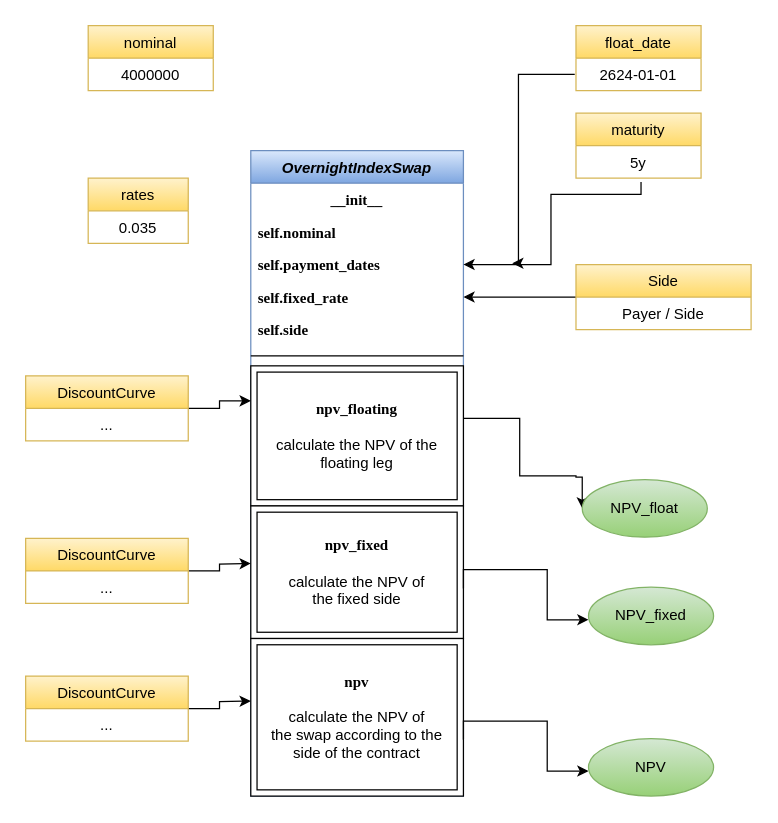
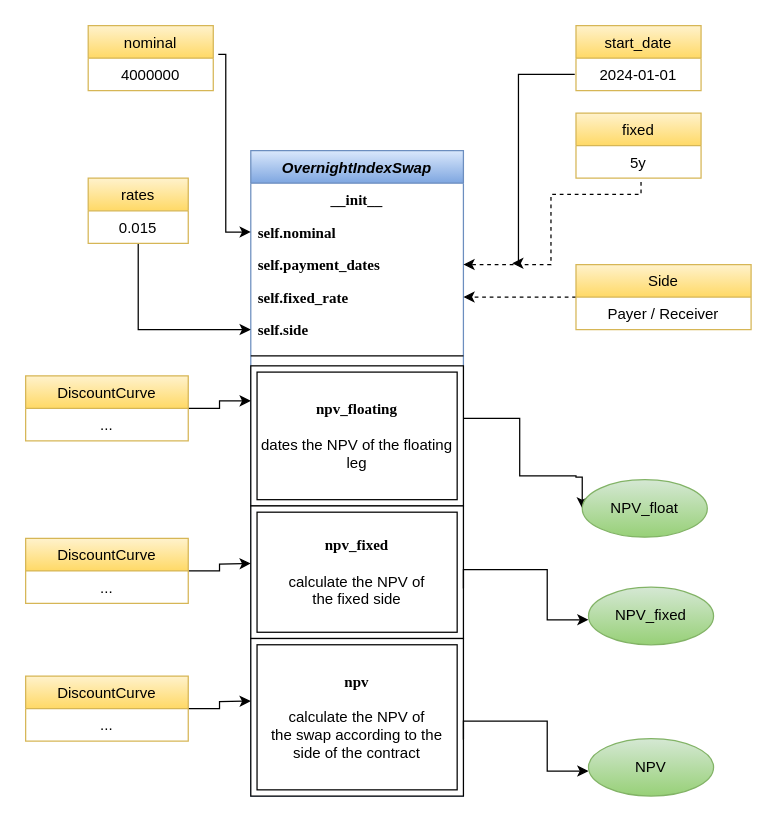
  <mxCell id="0" />
  <mxCell id="1" parent="0" />
  <mxCell id="2" value="OvernightIndexSwap" style="swimlane;fontStyle=3;align=center;verticalAlign=top;childLayout=stackLayout;horizontal=1;startSize=26;horizontalStack=0;resizeParent=1;resizeLast=0;collapsible=1;marginBottom=0;rounded=0;shadow=0;strokeWidth=1;fillColor=#dae8fc;strokeColor=#6c8ebf;gradientColor=#7ea6e0;" parent="1" vertex="1"><mxGeometry x="200" y="120" width="170" height="516" as="geometry"><mxRectangle x="220" y="120" width="160" height="26" as="alternateBounds" /></mxGeometry></mxCell>
  <mxCell id="3" value="__init__" style="text;align=center;verticalAlign=top;spacingLeft=4;spacingRight=4;overflow=hidden;rotatable=0;points=[[0,0.5],[1,0.5]];portConstraint=eastwest;fontFamily=Lucida Console;fontStyle=1" parent="2" vertex="1"><mxGeometry y="26" width="170" height="26" as="geometry" /></mxCell>
  <mxCell id="4" value="self.nominal" style="text;align=left;verticalAlign=top;spacingLeft=4;spacingRight=4;overflow=hidden;rotatable=0;points=[[0,0.5],[1,0.5]];portConstraint=eastwest;fontFamily=Lucida Console;fontStyle=1" parent="2" vertex="1"><mxGeometry y="52" width="170" height="26" as="geometry" /></mxCell>
  <mxCell id="5" value="self.payment_dates" style="text;align=left;verticalAlign=top;spacingLeft=4;spacingRight=4;overflow=hidden;rotatable=0;points=[[0,0.5],[1,0.5]];portConstraint=eastwest;rounded=0;shadow=0;html=0;fontStyle=1;fontFamily=Lucida Console;" parent="2" vertex="1"><mxGeometry y="78" width="170" height="26" as="geometry" /></mxCell>
  <mxCell id="6" value="self.fixed_rate" style="text;align=left;verticalAlign=top;spacingLeft=4;spacingRight=4;overflow=hidden;rotatable=0;points=[[0,0.5],[1,0.5]];portConstraint=eastwest;rounded=0;shadow=0;html=0;fontStyle=1;fontFamily=Lucida Console;" parent="2" vertex="1"><mxGeometry y="104" width="170" height="26" as="geometry" /></mxCell>
  <mxCell id="7" value="self.side" style="text;align=left;verticalAlign=top;spacingLeft=4;spacingRight=4;overflow=hidden;rotatable=0;points=[[0,0.5],[1,0.5]];portConstraint=eastwest;rounded=0;shadow=0;html=0;fontStyle=1;fontFamily=Lucida Console;" parent="2" vertex="1"><mxGeometry y="130" width="170" height="26" as="geometry" /></mxCell>
  <mxCell id="8" value="" style="line;html=1;strokeWidth=1;align=left;verticalAlign=middle;spacingTop=-1;spacingLeft=3;spacingRight=3;rotatable=0;labelPosition=right;points=[];portConstraint=eastwest;" parent="2" vertex="1"><mxGeometry y="156" width="170" height="16" as="geometry" /></mxCell>
- <mxCell id="9" value="&lt;font face=&quot;Lucida Console&quot;&gt;&lt;b&gt;npv_floating&lt;/b&gt;&lt;/font&gt;&lt;br&gt;&lt;br&gt;&lt;font style=&quot;&quot; face=&quot;Helvetica&quot;&gt;calculate the NPV of the floating leg&lt;/font&gt;" style="shape=ext;margin=3;double=1;whiteSpace=wrap;html=1;align=center;" parent="2" vertex="1"><mxGeometry y="172" width="170" height="112" as="geometry" /></mxCell>
+ <mxCell id="9" value="&lt;font face=&quot;Lucida Console&quot;&gt;&lt;b&gt;npv_floating&lt;/b&gt;&lt;/font&gt;&lt;br&gt;&lt;br&gt;&lt;font style=&quot;&quot; face=&quot;Helvetica&quot;&gt;dates the NPV of the floating leg&lt;/font&gt;" style="shape=ext;margin=3;double=1;whiteSpace=wrap;html=1;align=center;" parent="2" vertex="1"><mxGeometry y="172" width="170" height="112" as="geometry" /></mxCell>
  <mxCell id="10" value="&lt;b&gt;&lt;font face=&quot;Lucida Console&quot;&gt;npv_fixed&lt;/font&gt;&lt;/b&gt;&lt;br&gt;&lt;br&gt;calculate the NPV of &lt;br&gt;the fixed side" style="shape=ext;margin=3;double=1;whiteSpace=wrap;html=1;align=center;" parent="2" vertex="1"><mxGeometry y="284" width="170" height="106" as="geometry" /></mxCell>
  <mxCell id="11" value="&lt;b&gt;&lt;font face=&quot;Lucida Console&quot;&gt;npv&lt;br&gt;&lt;/font&gt;&lt;/b&gt;&lt;br&gt;calculate the NPV of&lt;br&gt;the swap according to the side of the contract" style="shape=ext;margin=3;double=1;whiteSpace=wrap;html=1;align=center;" vertex="1" parent="2"><mxGeometry y="390" width="170" height="126" as="geometry" /></mxCell>
- <mxCell id="12" value="maturity" style="swimlane;fontStyle=0;align=center;verticalAlign=top;childLayout=stackLayout;horizontal=1;startSize=26;horizontalStack=0;resizeParent=1;resizeLast=0;collapsible=1;marginBottom=0;rounded=0;shadow=0;strokeWidth=1;fillColor=#fff2cc;gradientColor=#ffd966;strokeColor=#d6b656;" parent="1" vertex="1"><mxGeometry x="460" y="90" width="100" height="52" as="geometry"><mxRectangle x="550" y="140" width="160" height="26" as="alternateBounds" /></mxGeometry></mxCell>
+ <mxCell id="12" value="fixed" style="swimlane;fontStyle=0;align=center;verticalAlign=top;childLayout=stackLayout;horizontal=1;startSize=26;horizontalStack=0;resizeParent=1;resizeLast=0;collapsible=1;marginBottom=0;rounded=0;shadow=0;strokeWidth=1;fillColor=#fff2cc;gradientColor=#ffd966;strokeColor=#d6b656;" parent="1" vertex="1"><mxGeometry x="460" y="90" width="100" height="52" as="geometry"><mxRectangle x="550" y="140" width="160" height="26" as="alternateBounds" /></mxGeometry></mxCell>
  <mxCell id="13" value="5y" style="text;align=center;verticalAlign=top;spacingLeft=4;spacingRight=4;overflow=hidden;rotatable=0;points=[[0,0.5],[1,0.5]];portConstraint=eastwest;" parent="12" vertex="1"><mxGeometry y="26" width="100" height="26" as="geometry" /></mxCell>
- <mxCell id="14" style="edgeStyle=orthogonalEdgeStyle;rounded=0;orthogonalLoop=1;jettySize=auto;html=1;entryX=1;entryY=0.5;entryDx=0;entryDy=0;" parent="1" source="15" target="6" edge="1"><mxGeometry relative="1" as="geometry" /></mxCell>
+ <mxCell id="14" style="edgeStyle=orthogonalEdgeStyle;rounded=0;orthogonalLoop=1;jettySize=auto;html=1;entryX=1;entryY=0.5;entryDx=0;entryDy=0;dashed=1;" parent="1" source="15" target="6" edge="1"><mxGeometry relative="1" as="geometry" /></mxCell>
  <mxCell id="15" value="Side" style="swimlane;fontStyle=0;align=center;verticalAlign=top;childLayout=stackLayout;horizontal=1;startSize=26;horizontalStack=0;resizeParent=1;resizeLast=0;collapsible=1;marginBottom=0;rounded=0;shadow=0;strokeWidth=1;fillColor=#fff2cc;gradientColor=#ffd966;strokeColor=#d6b656;" parent="1" vertex="1"><mxGeometry x="460" y="211" width="140" height="52" as="geometry"><mxRectangle x="550" y="140" width="160" height="26" as="alternateBounds" /></mxGeometry></mxCell>
- <mxCell id="16" value="Payer / Side" style="text;align=center;verticalAlign=top;spacingLeft=4;spacingRight=4;overflow=hidden;rotatable=0;points=[[0,0.5],[1,0.5]];portConstraint=eastwest;" parent="15" vertex="1"><mxGeometry y="26" width="140" height="26" as="geometry" /></mxCell>
- <mxCell id="17" value="float_date" style="swimlane;fontStyle=0;align=center;verticalAlign=top;childLayout=stackLayout;horizontal=1;startSize=26;horizontalStack=0;resizeParent=1;resizeLast=0;collapsible=1;marginBottom=0;rounded=0;shadow=0;strokeWidth=1;fillColor=#fff2cc;gradientColor=#ffd966;strokeColor=#d6b656;" parent="1" vertex="1"><mxGeometry x="460" y="20" width="100" height="52" as="geometry"><mxRectangle x="550" y="140" width="160" height="26" as="alternateBounds" /></mxGeometry></mxCell>
- <mxCell id="18" value="2624-01-01" style="text;align=center;verticalAlign=top;spacingLeft=4;spacingRight=4;overflow=hidden;rotatable=0;points=[[0,0.5],[1,0.5]];portConstraint=eastwest;" parent="17" vertex="1"><mxGeometry y="26" width="100" height="26" as="geometry" /></mxCell>
+ <mxCell id="16" value="Payer / Receiver" style="text;align=center;verticalAlign=top;spacingLeft=4;spacingRight=4;overflow=hidden;rotatable=0;points=[[0,0.5],[1,0.5]];portConstraint=eastwest;" parent="15" vertex="1"><mxGeometry y="26" width="140" height="26" as="geometry" /></mxCell>
+ <mxCell id="17" value="start_date" style="swimlane;fontStyle=0;align=center;verticalAlign=top;childLayout=stackLayout;horizontal=1;startSize=26;horizontalStack=0;resizeParent=1;resizeLast=0;collapsible=1;marginBottom=0;rounded=0;shadow=0;strokeWidth=1;fillColor=#fff2cc;gradientColor=#ffd966;strokeColor=#d6b656;" parent="1" vertex="1"><mxGeometry x="460" y="20" width="100" height="52" as="geometry"><mxRectangle x="550" y="140" width="160" height="26" as="alternateBounds" /></mxGeometry></mxCell>
+ <mxCell id="18" value="2024-01-01" style="text;align=center;verticalAlign=top;spacingLeft=4;spacingRight=4;overflow=hidden;rotatable=0;points=[[0,0.5],[1,0.5]];portConstraint=eastwest;" parent="17" vertex="1"><mxGeometry y="26" width="100" height="26" as="geometry" /></mxCell>
  <mxCell id="19" style="edgeStyle=orthogonalEdgeStyle;rounded=0;orthogonalLoop=1;jettySize=auto;html=1;exitX=0;exitY=0.5;exitDx=0;exitDy=0;" parent="1" edge="1"><mxGeometry relative="1" as="geometry"><Array as="points"><mxPoint x="414" y="59" /><mxPoint x="414" y="210" /></Array><mxPoint x="459" y="59" as="sourcePoint" /><mxPoint x="409" y="210" as="targetPoint" /></mxGeometry></mxCell>
- <mxCell id="20" style="edgeStyle=orthogonalEdgeStyle;rounded=0;orthogonalLoop=1;jettySize=auto;html=1;exitX=0.52;exitY=1.115;exitDx=0;exitDy=0;exitPerimeter=0;entryX=1;entryY=0.5;entryDx=0;entryDy=0;" parent="1" source="13" target="5" edge="1"><mxGeometry relative="1" as="geometry"><Array as="points"><mxPoint x="512" y="155" /><mxPoint x="440" y="155" /><mxPoint x="440" y="211" /></Array><mxPoint x="540" y="155" as="sourcePoint" /><mxPoint x="420" y="211" as="targetPoint" /></mxGeometry></mxCell>
+ <mxCell id="20" style="edgeStyle=orthogonalEdgeStyle;rounded=0;orthogonalLoop=1;jettySize=auto;html=1;exitX=0.52;exitY=1.115;exitDx=0;exitDy=0;exitPerimeter=0;entryX=1;entryY=0.5;entryDx=0;entryDy=0;dashed=1;" parent="1" source="13" target="5" edge="1"><mxGeometry relative="1" as="geometry"><Array as="points"><mxPoint x="512" y="155" /><mxPoint x="440" y="155" /><mxPoint x="440" y="211" /></Array><mxPoint x="540" y="155" as="sourcePoint" /><mxPoint x="420" y="211" as="targetPoint" /></mxGeometry></mxCell>
  <mxCell id="21" style="edgeStyle=orthogonalEdgeStyle;rounded=0;orthogonalLoop=1;jettySize=auto;html=1;entryX=0;entryY=0.25;entryDx=0;entryDy=0;" parent="1" source="22" target="9" edge="1"><mxGeometry relative="1" as="geometry" /></mxCell>
  <mxCell id="22" value="DiscountCurve" style="swimlane;fontStyle=0;align=center;verticalAlign=top;childLayout=stackLayout;horizontal=1;startSize=26;horizontalStack=0;resizeParent=1;resizeLast=0;collapsible=1;marginBottom=0;rounded=0;shadow=0;strokeWidth=1;fillColor=#fff2cc;gradientColor=#ffd966;strokeColor=#d6b656;" parent="1" vertex="1"><mxGeometry x="20" y="300" width="130" height="52" as="geometry"><mxRectangle x="550" y="140" width="160" height="26" as="alternateBounds" /></mxGeometry></mxCell>
  <mxCell id="23" value="..." style="text;align=center;verticalAlign=top;spacingLeft=4;spacingRight=4;overflow=hidden;rotatable=0;points=[[0,0.5],[1,0.5]];portConstraint=eastwest;" parent="22" vertex="1"><mxGeometry y="26" width="130" height="26" as="geometry" /></mxCell>
  <mxCell id="24" style="edgeStyle=orthogonalEdgeStyle;rounded=0;orthogonalLoop=1;jettySize=auto;html=1;entryX=0;entryY=0.5;entryDx=0;entryDy=0;" parent="1" source="9" target="25" edge="1"><mxGeometry relative="1" as="geometry"><Array as="points"><mxPoint x="415" y="334" /><mxPoint x="415" y="380" /><mxPoint x="460" y="380" /><mxPoint x="460" y="381" /></Array><mxPoint x="560" y="380" as="targetPoint" /></mxGeometry></mxCell>
  <mxCell id="25" value="NPV_float" style="ellipse;whiteSpace=wrap;html=1;align=center;fillColor=#d5e8d4;gradientColor=#97d077;strokeColor=#82b366;" parent="1" vertex="1"><mxGeometry x="465" y="383" width="100" height="46" as="geometry" /></mxCell>
  <mxCell id="26" style="edgeStyle=orthogonalEdgeStyle;rounded=0;orthogonalLoop=1;jettySize=auto;html=1;entryX=0;entryY=0.5;entryDx=0;entryDy=0;exitX=1;exitY=0.5;exitDx=0;exitDy=0;" parent="1" edge="1"><mxGeometry relative="1" as="geometry"><mxPoint x="370" y="470" as="sourcePoint" /><Array as="points"><mxPoint x="370" y="455" /><mxPoint x="437" y="455" /><mxPoint x="437" y="495" /></Array><mxPoint x="470" y="495" as="targetPoint" /></mxGeometry></mxCell>
+ <mxCell id="27" style="edgeStyle=orthogonalEdgeStyle;rounded=0;orthogonalLoop=1;jettySize=auto;html=1;entryX=0;entryY=0.5;entryDx=0;entryDy=0;exitX=1.04;exitY=-0.115;exitDx=0;exitDy=0;exitPerimeter=0;" edge="1" parent="1" source="29" target="4"><mxGeometry relative="1" as="geometry"><Array as="points"><mxPoint x="180" y="43" /><mxPoint x="180" y="185" /></Array></mxGeometry></mxCell>
  <mxCell id="28" value="nominal" style="swimlane;fontStyle=0;align=center;verticalAlign=top;childLayout=stackLayout;horizontal=1;startSize=26;horizontalStack=0;resizeParent=1;resizeLast=0;collapsible=1;marginBottom=0;rounded=0;shadow=0;strokeWidth=1;fillColor=#fff2cc;gradientColor=#ffd966;strokeColor=#d6b656;" vertex="1" parent="1"><mxGeometry x="70" y="20" width="100" height="52" as="geometry"><mxRectangle x="550" y="140" width="160" height="26" as="alternateBounds" /></mxGeometry></mxCell>
  <mxCell id="29" value="4000000" style="text;align=center;verticalAlign=top;spacingLeft=4;spacingRight=4;overflow=hidden;rotatable=0;points=[[0,0.5],[1,0.5]];portConstraint=eastwest;" vertex="1" parent="28"><mxGeometry y="26" width="100" height="26" as="geometry" /></mxCell>
+ <mxCell id="30" style="edgeStyle=orthogonalEdgeStyle;rounded=0;orthogonalLoop=1;jettySize=auto;html=1;entryX=0;entryY=0.5;entryDx=0;entryDy=0;" edge="1" parent="1" source="31" target="7"><mxGeometry relative="1" as="geometry" /></mxCell>
  <mxCell id="31" value="rates" style="swimlane;fontStyle=0;align=center;verticalAlign=top;childLayout=stackLayout;horizontal=1;startSize=26;horizontalStack=0;resizeParent=1;resizeLast=0;collapsible=1;marginBottom=0;rounded=0;shadow=0;strokeWidth=1;fillColor=#fff2cc;gradientColor=#ffd966;strokeColor=#d6b656;" vertex="1" parent="1"><mxGeometry x="70" y="142" width="80" height="52" as="geometry"><mxRectangle x="550" y="140" width="160" height="26" as="alternateBounds" /></mxGeometry></mxCell>
- <mxCell id="32" value="0.035" style="text;align=center;verticalAlign=top;spacingLeft=4;spacingRight=4;overflow=hidden;rotatable=0;points=[[0,0.5],[1,0.5]];portConstraint=eastwest;" vertex="1" parent="31"><mxGeometry y="26" width="80" height="26" as="geometry" /></mxCell>
+ <mxCell id="32" value="0.015" style="text;align=center;verticalAlign=top;spacingLeft=4;spacingRight=4;overflow=hidden;rotatable=0;points=[[0,0.5],[1,0.5]];portConstraint=eastwest;" vertex="1" parent="31"><mxGeometry y="26" width="80" height="26" as="geometry" /></mxCell>
  <mxCell id="33" style="edgeStyle=orthogonalEdgeStyle;rounded=0;orthogonalLoop=1;jettySize=auto;html=1;entryX=0;entryY=0.25;entryDx=0;entryDy=0;" edge="1" parent="1" source="34"><mxGeometry relative="1" as="geometry"><mxPoint x="200" y="450" as="targetPoint" /></mxGeometry></mxCell>
  <mxCell id="34" value="DiscountCurve" style="swimlane;fontStyle=0;align=center;verticalAlign=top;childLayout=stackLayout;horizontal=1;startSize=26;horizontalStack=0;resizeParent=1;resizeLast=0;collapsible=1;marginBottom=0;rounded=0;shadow=0;strokeWidth=1;fillColor=#fff2cc;gradientColor=#ffd966;strokeColor=#d6b656;" vertex="1" parent="1"><mxGeometry x="20" y="430" width="130" height="52" as="geometry"><mxRectangle x="550" y="140" width="160" height="26" as="alternateBounds" /></mxGeometry></mxCell>
  <mxCell id="35" value="..." style="text;align=center;verticalAlign=top;spacingLeft=4;spacingRight=4;overflow=hidden;rotatable=0;points=[[0,0.5],[1,0.5]];portConstraint=eastwest;" vertex="1" parent="34"><mxGeometry y="26" width="130" height="26" as="geometry" /></mxCell>
  <mxCell id="36" style="edgeStyle=orthogonalEdgeStyle;rounded=0;orthogonalLoop=1;jettySize=auto;html=1;entryX=0;entryY=0.25;entryDx=0;entryDy=0;" edge="1" parent="1" source="37"><mxGeometry relative="1" as="geometry"><mxPoint x="200" y="560" as="targetPoint" /></mxGeometry></mxCell>
  <mxCell id="37" value="DiscountCurve" style="swimlane;fontStyle=0;align=center;verticalAlign=top;childLayout=stackLayout;horizontal=1;startSize=26;horizontalStack=0;resizeParent=1;resizeLast=0;collapsible=1;marginBottom=0;rounded=0;shadow=0;strokeWidth=1;fillColor=#fff2cc;gradientColor=#ffd966;strokeColor=#d6b656;" vertex="1" parent="1"><mxGeometry x="20" y="540" width="130" height="52" as="geometry"><mxRectangle x="550" y="140" width="160" height="26" as="alternateBounds" /></mxGeometry></mxCell>
  <mxCell id="38" value="..." style="text;align=center;verticalAlign=top;spacingLeft=4;spacingRight=4;overflow=hidden;rotatable=0;points=[[0,0.5],[1,0.5]];portConstraint=eastwest;" vertex="1" parent="37"><mxGeometry y="26" width="130" height="26" as="geometry" /></mxCell>
  <mxCell id="39" value="NPV_fixed" style="ellipse;whiteSpace=wrap;html=1;align=center;fillColor=#d5e8d4;gradientColor=#97d077;strokeColor=#82b366;" vertex="1" parent="1"><mxGeometry x="470" y="469" width="100" height="46" as="geometry" /></mxCell>
  <mxCell id="40" style="edgeStyle=orthogonalEdgeStyle;rounded=0;orthogonalLoop=1;jettySize=auto;html=1;entryX=0;entryY=0.5;entryDx=0;entryDy=0;exitX=1;exitY=0.5;exitDx=0;exitDy=0;" edge="1" parent="1"><mxGeometry relative="1" as="geometry"><mxPoint x="370" y="591" as="sourcePoint" /><Array as="points"><mxPoint x="370" y="576" /><mxPoint x="437" y="576" /><mxPoint x="437" y="616" /></Array><mxPoint x="470" y="616" as="targetPoint" /></mxGeometry></mxCell>
  <mxCell id="41" value="NPV" style="ellipse;whiteSpace=wrap;html=1;align=center;fillColor=#d5e8d4;gradientColor=#97d077;strokeColor=#82b366;" vertex="1" parent="1"><mxGeometry x="470" y="590" width="100" height="46" as="geometry" /></mxCell>
